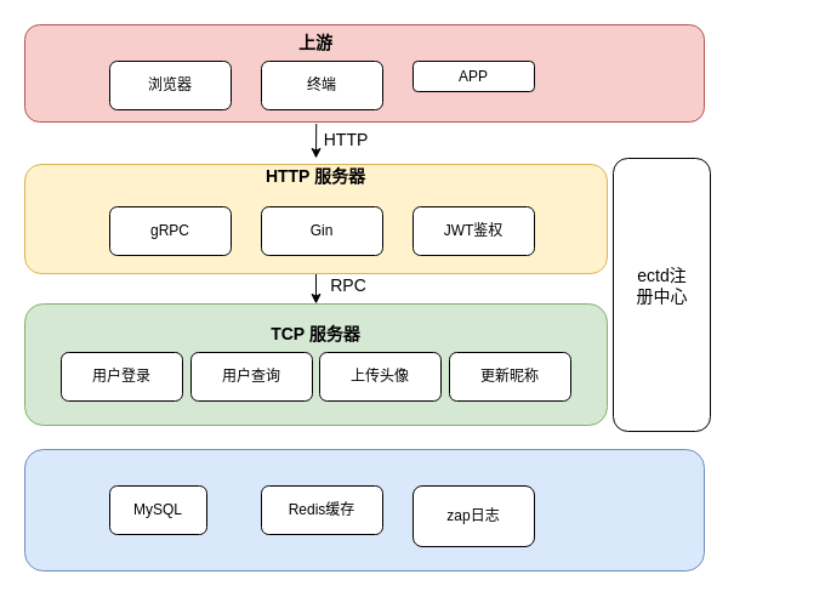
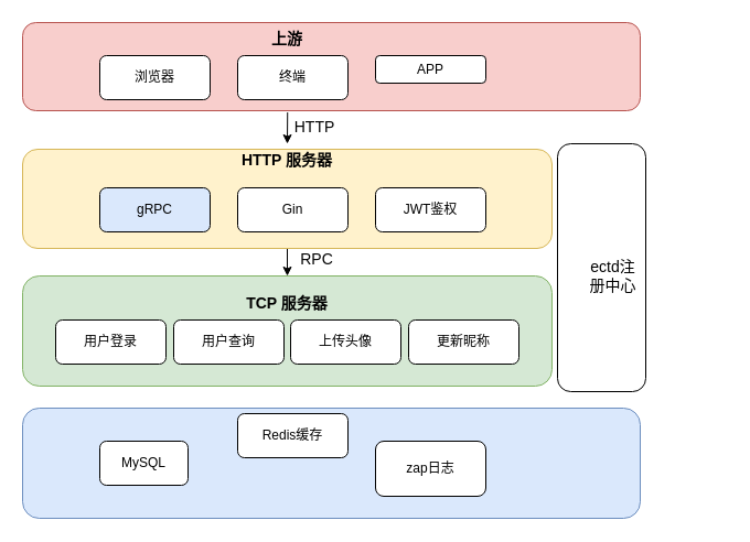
  <mxCell id="0" />
  <mxCell id="1" parent="0" />
  <mxCell id="2" value="" style="rounded=1;whiteSpace=wrap;html=1;fillColor=#dae8fc;strokeColor=#6c8ebf;" vertex="1" parent="1"><mxGeometry x="20" y="370" width="560" height="100" as="geometry" /></mxCell>
  <mxCell id="3" value="MySQL" style="rounded=1;whiteSpace=wrap;html=1;" vertex="1" parent="1"><mxGeometry x="90" y="400" width="80" height="40" as="geometry" /></mxCell>
- <mxCell id="4" value="Redis缓存" style="rounded=1;whiteSpace=wrap;html=1;" vertex="1" parent="1"><mxGeometry x="215" y="400" width="100" height="40" as="geometry" /></mxCell>
+ <mxCell id="4" value="Redis缓存" style="rounded=1;whiteSpace=wrap;html=1;" vertex="1" parent="1"><mxGeometry x="215" y="375" width="100" height="40" as="geometry" /></mxCell>
  <mxCell id="5" value="" style="rounded=1;whiteSpace=wrap;html=1;rotation=90;" vertex="1" parent="1"><mxGeometry x="432.5" y="202.5" width="225" height="80" as="geometry" /></mxCell>
  <mxCell id="6" value="zap日志" style="rounded=1;whiteSpace=wrap;html=1;" vertex="1" parent="1"><mxGeometry x="340" y="400" width="100" height="50" as="geometry" /></mxCell>
  <mxCell id="7" value="" style="rounded=1;whiteSpace=wrap;html=1;fillColor=#d5e8d4;strokeColor=#82b366;" vertex="1" parent="1"><mxGeometry x="20" y="250" width="480" height="100" as="geometry" /></mxCell>
  <mxCell id="8" value="用户登录" style="rounded=1;whiteSpace=wrap;html=1;" vertex="1" parent="1"><mxGeometry x="50" y="290" width="100" height="40" as="geometry" /></mxCell>
  <mxCell id="9" value="用户查询&lt;span style=&quot;color: rgba(0, 0, 0, 0); font-family: monospace; font-size: 0px; text-align: start;&quot;&gt;%3CmxGraphModel%3E%3Croot%3E%3CmxCell%20id%3D%220%22%2F%3E%3CmxCell%20id%3D%221%22%20parent%3D%220%22%2F%3E%3CmxCell%20id%3D%222%22%20value%3D%22MySQL%22%20style%3D%22rounded%3D1%3BwhiteSpace%3Dwrap%3Bhtml%3D1%3B%22%20vertex%3D%221%22%20parent%3D%221%22%3E%3CmxGeometry%20x%3D%22180%22%20y%3D%22630%22%20width%3D%22100%22%20height%3D%2240%22%20as%3D%22geometry%22%2F%3E%3C%2FmxCell%3E%3C%2Froot%3E%3C%2FmxGraphModel%3E&lt;/span&gt;" style="rounded=1;whiteSpace=wrap;html=1;" vertex="1" parent="1"><mxGeometry x="157" y="290" width="100" height="40" as="geometry" /></mxCell>
  <mxCell id="10" value="上传头像" style="rounded=1;whiteSpace=wrap;html=1;" vertex="1" parent="1"><mxGeometry x="263" y="290" width="100" height="40" as="geometry" /></mxCell>
  <mxCell id="11" value="更新昵称" style="rounded=1;whiteSpace=wrap;html=1;" vertex="1" parent="1"><mxGeometry x="370" y="290" width="100" height="40" as="geometry" /></mxCell>
  <mxCell id="12" value="TCP 服务器" style="text;html=1;strokeColor=none;fillColor=none;align=center;verticalAlign=middle;whiteSpace=wrap;rounded=0;fontStyle=1;fontSize=14;" vertex="1" parent="1"><mxGeometry x="220" y="260" width="80" height="30" as="geometry" /></mxCell>
  <mxCell id="13" style="edgeStyle=orthogonalEdgeStyle;rounded=0;orthogonalLoop=1;jettySize=auto;html=1;exitX=0.5;exitY=1;exitDx=0;exitDy=0;entryX=0.5;entryY=0;entryDx=0;entryDy=0;fontSize=14;" edge="1" parent="1" source="14" target="7"><mxGeometry relative="1" as="geometry" /></mxCell>
  <mxCell id="14" value="" style="rounded=1;whiteSpace=wrap;html=1;fillColor=#fff2cc;strokeColor=#d6b656;" vertex="1" parent="1"><mxGeometry x="20" y="135" width="480" height="90" as="geometry" /></mxCell>
  <mxCell id="15" value="HTTP 服务器" style="text;html=1;strokeColor=none;fillColor=none;align=center;verticalAlign=middle;whiteSpace=wrap;rounded=0;fontStyle=1;fontSize=14;" vertex="1" parent="1"><mxGeometry x="215" y="130" width="90" height="30" as="geometry" /></mxCell>
  <mxCell id="16" value="" style="rounded=1;whiteSpace=wrap;html=1;fontSize=14;fillColor=#f8cecc;strokeColor=#b85450;" vertex="1" parent="1"><mxGeometry x="20" y="20" width="560" height="80" as="geometry" /></mxCell>
  <mxCell id="17" value="上游" style="text;html=1;strokeColor=none;fillColor=none;align=center;verticalAlign=middle;whiteSpace=wrap;rounded=0;fontStyle=1;fontSize=14;" vertex="1" parent="1"><mxGeometry x="215" y="20" width="90" height="30" as="geometry" /></mxCell>
  <mxCell id="18" value="浏览器" style="rounded=1;whiteSpace=wrap;html=1;" vertex="1" parent="1"><mxGeometry x="90" y="50" width="100" height="40" as="geometry" /></mxCell>
  <mxCell id="19" value="终端" style="rounded=1;whiteSpace=wrap;html=1;" vertex="1" parent="1"><mxGeometry x="215" y="50" width="100" height="40" as="geometry" /></mxCell>
  <mxCell id="20" value="APP" style="rounded=1;whiteSpace=wrap;html=1;" vertex="1" parent="1"><mxGeometry x="340" y="50" width="100" height="25" as="geometry" /></mxCell>
  <mxCell id="21" value="RPC" style="text;html=1;strokeColor=none;fillColor=none;align=center;verticalAlign=middle;whiteSpace=wrap;rounded=0;fontSize=14;" vertex="1" parent="1"><mxGeometry x="257" y="220" width="60" height="30" as="geometry" /></mxCell>
- <mxCell id="22" value="gRPC" style="rounded=1;whiteSpace=wrap;html=1;" vertex="1" parent="1"><mxGeometry x="90" y="170" width="100" height="40" as="geometry" /></mxCell>
+ <mxCell id="22" value="gRPC" style="rounded=1;whiteSpace=wrap;html=1;fillColor=#dae8fc;" vertex="1" parent="1"><mxGeometry x="90" y="170" width="100" height="40" as="geometry" /></mxCell>
  <mxCell id="23" value="Gin" style="rounded=1;whiteSpace=wrap;html=1;" vertex="1" parent="1"><mxGeometry x="215" y="170" width="100" height="40" as="geometry" /></mxCell>
  <mxCell id="24" value="JWT鉴权" style="rounded=1;whiteSpace=wrap;html=1;" vertex="1" parent="1"><mxGeometry x="340" y="170" width="100" height="40" as="geometry" /></mxCell>
- <mxCell id="25" value="ectd注册中心" style="text;html=1;strokeColor=none;fillColor=none;align=center;verticalAlign=middle;whiteSpace=wrap;rounded=0;fontSize=14;" vertex="1" parent="1"><mxGeometry x="522.5" y="220" width="45" height="30" as="geometry" /></mxCell>
+ <mxCell id="25" value="ectd注册中心" style="text;html=1;strokeColor=none;fillColor=none;align=center;verticalAlign=middle;whiteSpace=wrap;rounded=0;fontSize=14;" vertex="1" parent="1"><mxGeometry x="532.5" y="235" width="45" height="30" as="geometry" /></mxCell>
  <mxCell id="26" value="" style="endArrow=classic;html=1;rounded=0;fontSize=14;exitX=0.429;exitY=1.019;exitDx=0;exitDy=0;exitPerimeter=0;entryX=0.5;entryY=0;entryDx=0;entryDy=0;" edge="1" parent="1" source="16" target="15"><mxGeometry width="50" height="50" relative="1" as="geometry"><mxPoint x="250" y="210" as="sourcePoint" /><mxPoint x="300" y="160" as="targetPoint" /></mxGeometry></mxCell>
  <mxCell id="27" value="HTTP" style="text;html=1;strokeColor=none;fillColor=none;align=center;verticalAlign=middle;whiteSpace=wrap;rounded=0;fontSize=14;" vertex="1" parent="1"><mxGeometry x="255" y="100" width="60" height="30" as="geometry" /></mxCell>
